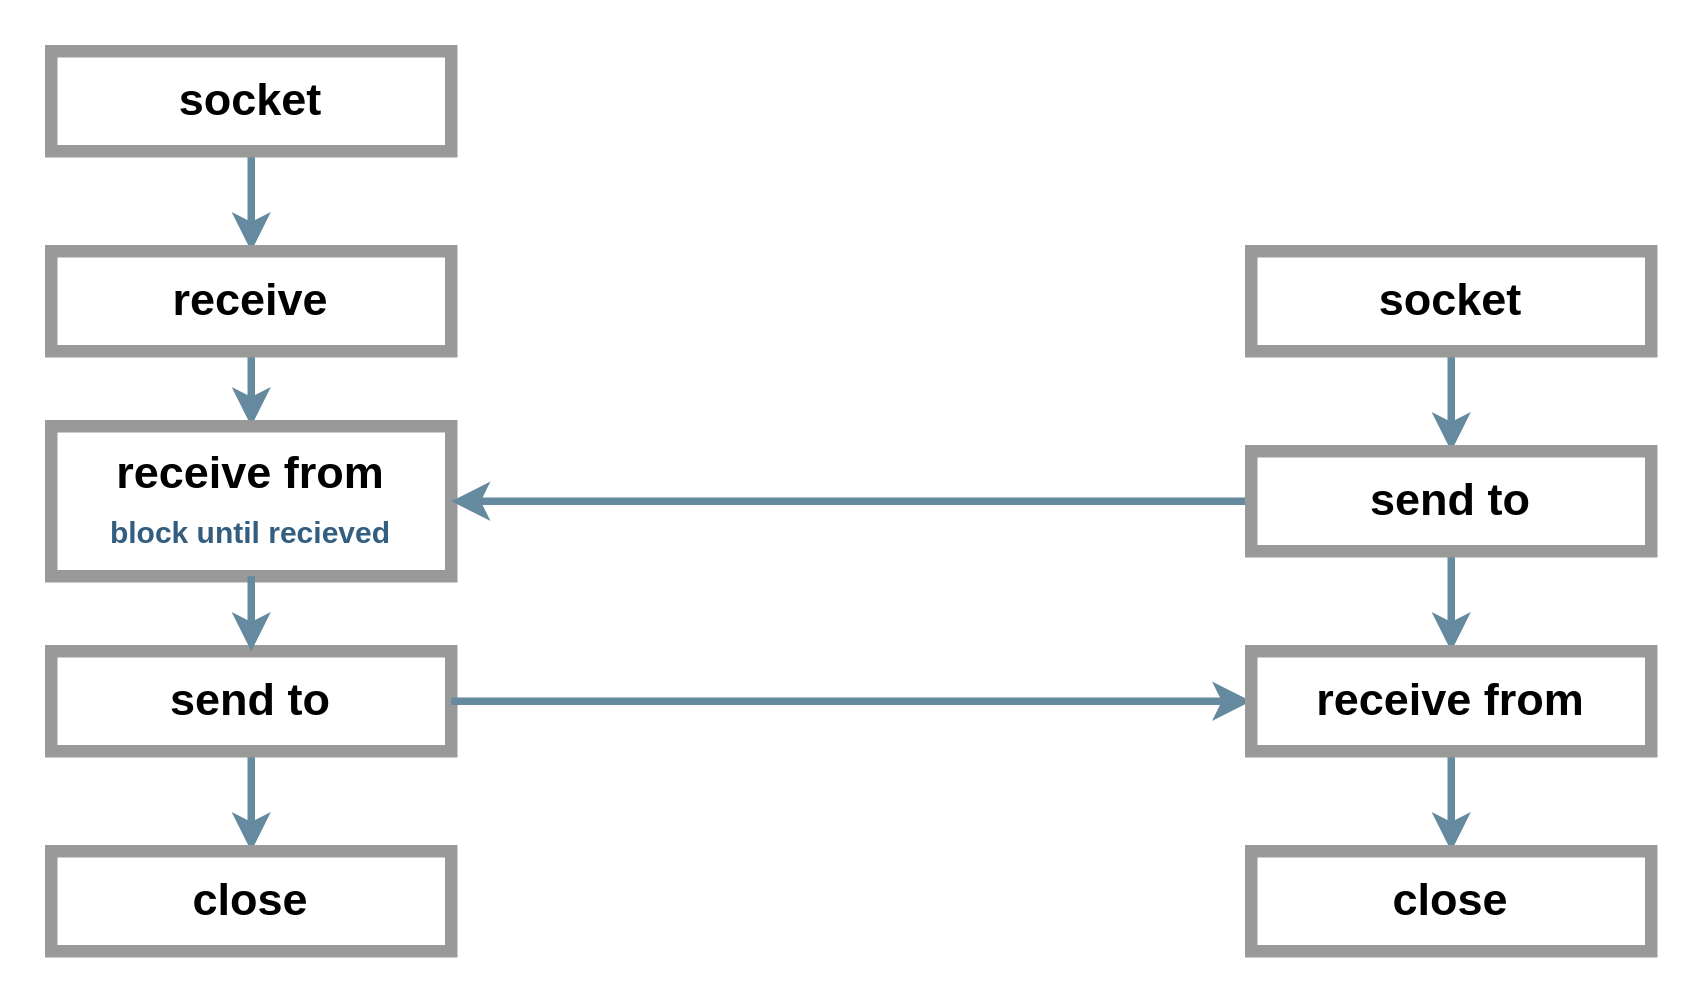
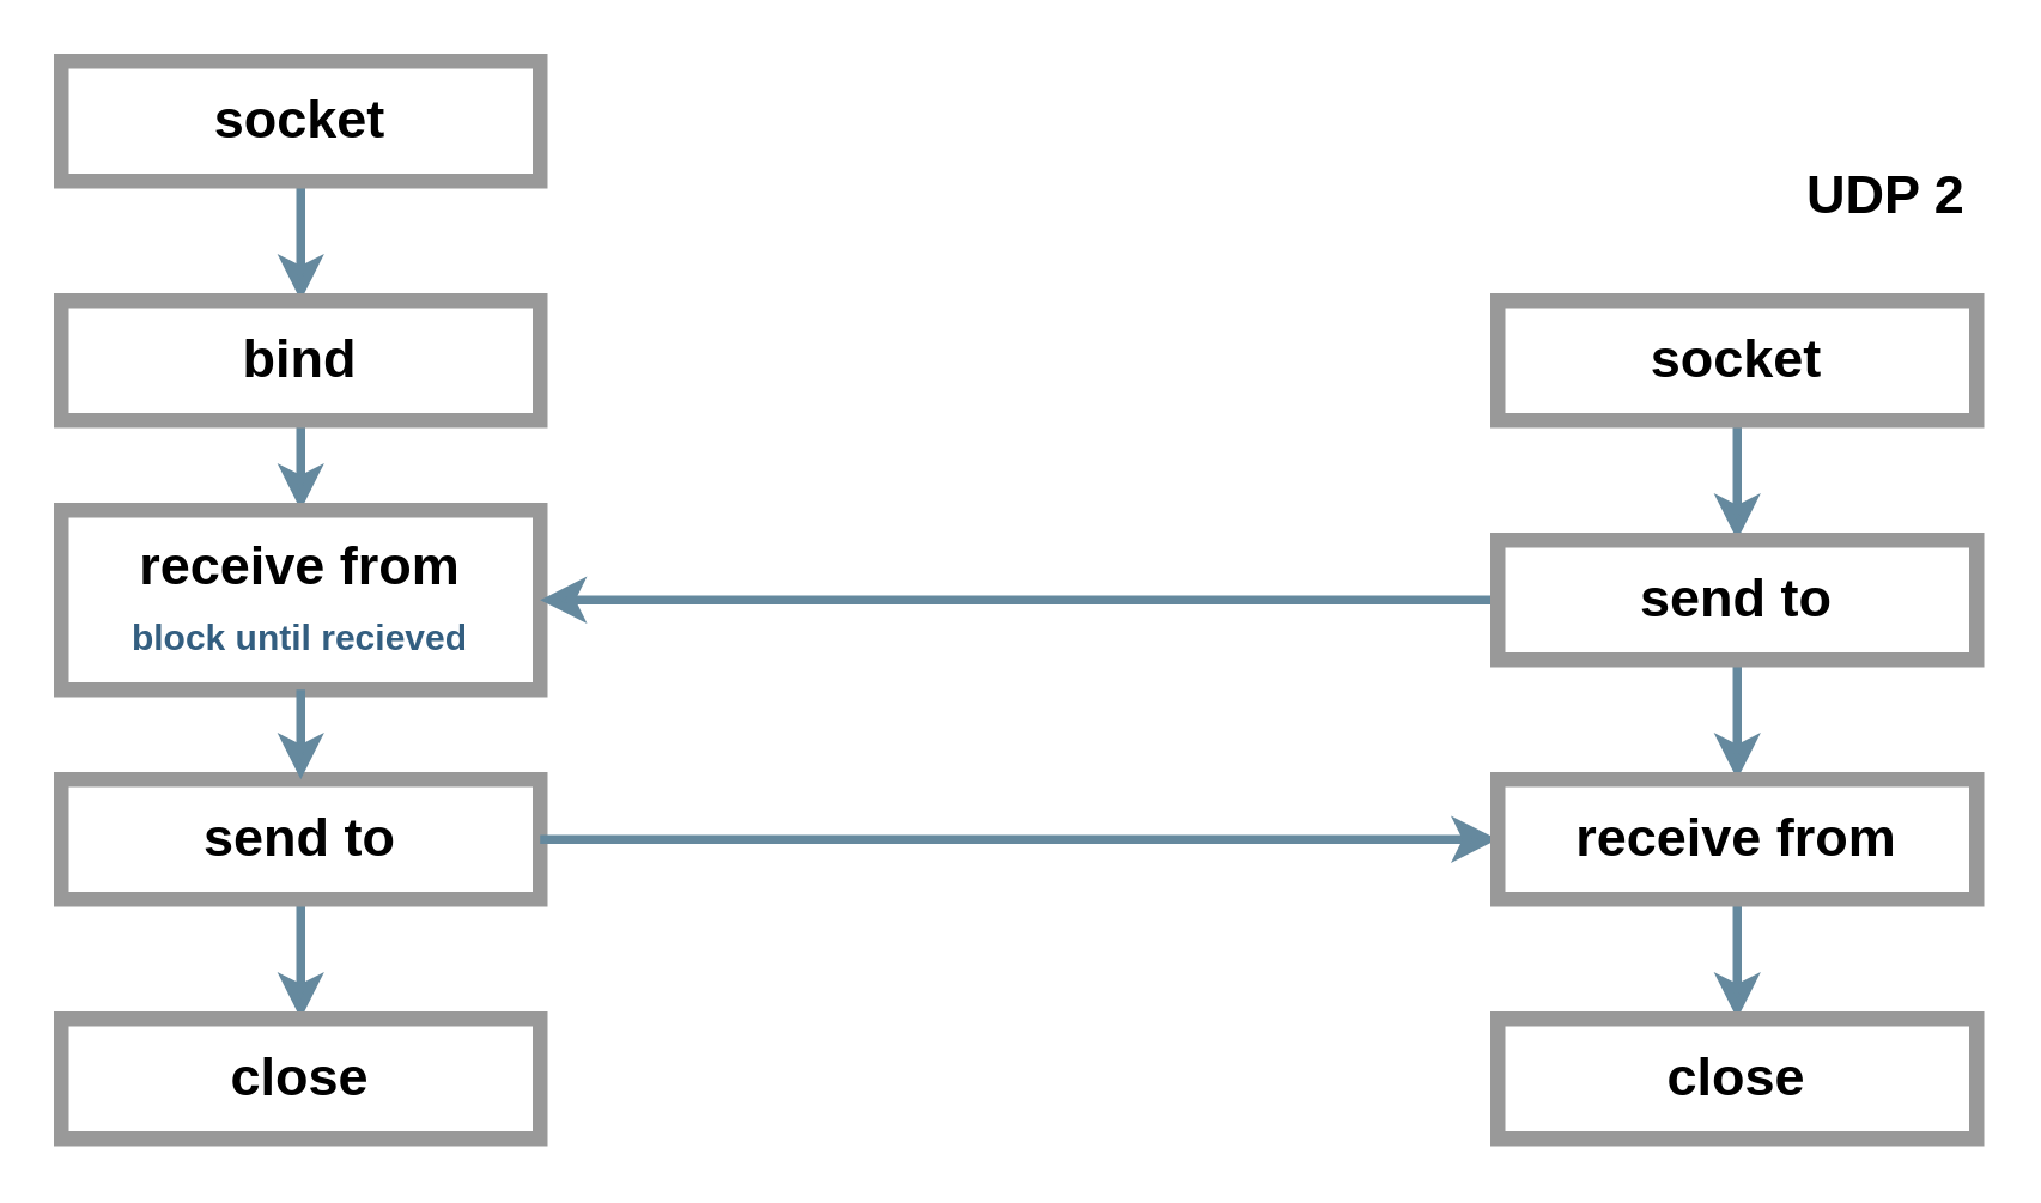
  <mxCell id="0" />
  <mxCell id="1" parent="0" />
  <mxCell id="2" style="edgeStyle=none;html=1;exitX=0.5;exitY=1;exitDx=0;exitDy=0;entryX=0.5;entryY=0;entryDx=0;entryDy=0;fontSize=12;fontColor=#335E80;strokeColor=#65899E;strokeWidth=3;" edge="1" parent="1" source="3" target="5"><mxGeometry relative="1" as="geometry" /></mxCell>
  <mxCell id="3" value="" style="rounded=0;whiteSpace=wrap;html=1;fillColor=none;strokeColor=#999999;strokeWidth=5;" vertex="1" parent="1"><mxGeometry x="20" y="20" width="160" height="40" as="geometry" /></mxCell>
  <mxCell id="4" value="" style="edgeStyle=none;html=1;fontSize=12;fontColor=#335E80;strokeColor=#65899E;strokeWidth=3;" edge="1" parent="1" source="5" target="12"><mxGeometry relative="1" as="geometry" /></mxCell>
  <mxCell id="5" value="" style="rounded=0;whiteSpace=wrap;html=1;fillColor=none;strokeColor=#999999;strokeWidth=5;" vertex="1" parent="1"><mxGeometry x="20" y="100" width="160" height="40" as="geometry" /></mxCell>
  <mxCell id="6" value="socket" style="text;html=1;strokeColor=none;fillColor=none;align=center;verticalAlign=middle;whiteSpace=wrap;rounded=0;fontColor=#000000;fontSize=18;fontStyle=1" vertex="1" parent="1"><mxGeometry x="20" y="25" width="160" height="30" as="geometry" /></mxCell>
- <mxCell id="7" value="receive" style="text;html=1;strokeColor=none;fillColor=none;align=center;verticalAlign=middle;whiteSpace=wrap;rounded=0;fontColor=#000000;fontSize=18;fontStyle=1" vertex="1" parent="1"><mxGeometry x="20" y="105" width="160" height="30" as="geometry" /></mxCell>
+ <mxCell id="7" value="bind" style="text;html=1;strokeColor=none;fillColor=none;align=center;verticalAlign=middle;whiteSpace=wrap;rounded=0;fontColor=#000000;fontSize=18;fontStyle=1" vertex="1" parent="1"><mxGeometry x="20" y="105" width="160" height="30" as="geometry" /></mxCell>
  <mxCell id="8" value="" style="rounded=0;whiteSpace=wrap;html=1;fillColor=none;strokeColor=#999999;strokeWidth=5;" vertex="1" parent="1"><mxGeometry x="20" y="170" width="160" height="60" as="geometry" /></mxCell>
  <mxCell id="9" style="edgeStyle=none;html=1;entryX=0.5;entryY=0;entryDx=0;entryDy=0;fontSize=12;fontColor=#335E80;strokeColor=#65899E;strokeWidth=3;" edge="1" parent="1" source="10" target="25"><mxGeometry relative="1" as="geometry" /></mxCell>
  <mxCell id="10" value="" style="rounded=0;whiteSpace=wrap;html=1;fillColor=none;strokeColor=#999999;strokeWidth=5;" vertex="1" parent="1"><mxGeometry x="20" y="260" width="160" height="40" as="geometry" /></mxCell>
  <mxCell id="11" style="edgeStyle=none;html=1;entryX=0.5;entryY=0;entryDx=0;entryDy=0;fontSize=12;fontColor=#335E80;strokeColor=#65899E;strokeWidth=3;" edge="1" parent="1" source="12" target="10"><mxGeometry relative="1" as="geometry" /></mxCell>
  <mxCell id="12" value="receive from&lt;br style=&quot;font-size: 17px&quot;&gt;&lt;font color=&quot;#335e80&quot; style=&quot;font-size: 12px&quot;&gt;block until recieved&lt;/font&gt;" style="text;html=1;strokeColor=none;fillColor=none;align=center;verticalAlign=middle;whiteSpace=wrap;rounded=0;fontColor=#000000;fontSize=18;fontStyle=1" vertex="1" parent="1"><mxGeometry x="20" y="170" width="160" height="60" as="geometry" /></mxCell>
  <mxCell id="13" style="edgeStyle=none;html=1;exitX=1;exitY=0.5;exitDx=0;exitDy=0;entryX=0;entryY=0.5;entryDx=0;entryDy=0;fontSize=12;fontColor=#335E80;strokeColor=#65899E;strokeWidth=3;" edge="1" parent="1" source="14" target="23"><mxGeometry relative="1" as="geometry" /></mxCell>
  <mxCell id="14" value="send to" style="text;html=1;strokeColor=none;fillColor=none;align=center;verticalAlign=middle;whiteSpace=wrap;rounded=0;fontColor=#000000;fontSize=18;fontStyle=1" vertex="1" parent="1"><mxGeometry x="20" y="265" width="160" height="30" as="geometry" /></mxCell>
  <mxCell id="15" style="edgeStyle=none;html=1;entryX=0.5;entryY=0;entryDx=0;entryDy=0;fontSize=12;fontColor=#335E80;strokeColor=#65899E;strokeWidth=3;" edge="1" parent="1" source="16" target="20"><mxGeometry relative="1" as="geometry" /></mxCell>
  <mxCell id="16" value="" style="rounded=0;whiteSpace=wrap;html=1;fillColor=none;strokeColor=#999999;strokeWidth=5;" vertex="1" parent="1"><mxGeometry x="500" y="100" width="160" height="40" as="geometry" /></mxCell>
  <mxCell id="17" value="socket" style="text;html=1;strokeColor=none;fillColor=none;align=center;verticalAlign=middle;whiteSpace=wrap;rounded=0;fontColor=#000000;fontSize=18;fontStyle=1" vertex="1" parent="1"><mxGeometry x="500" y="105" width="160" height="30" as="geometry" /></mxCell>
  <mxCell id="18" style="edgeStyle=none;html=1;entryX=0.5;entryY=0;entryDx=0;entryDy=0;fontSize=12;fontColor=#335E80;strokeColor=#65899E;strokeWidth=3;" edge="1" parent="1" source="20" target="23"><mxGeometry relative="1" as="geometry" /></mxCell>
  <mxCell id="19" style="edgeStyle=none;html=1;fontSize=12;fontColor=#335E80;strokeColor=#65899E;strokeWidth=3;" edge="1" parent="1" source="20" target="12"><mxGeometry relative="1" as="geometry" /></mxCell>
  <mxCell id="20" value="" style="rounded=0;whiteSpace=wrap;html=1;fillColor=none;strokeColor=#999999;strokeWidth=5;" vertex="1" parent="1"><mxGeometry x="500" y="180" width="160" height="40" as="geometry" /></mxCell>
  <mxCell id="21" value="send to" style="text;html=1;strokeColor=none;fillColor=none;align=center;verticalAlign=middle;whiteSpace=wrap;rounded=0;fontColor=#000000;fontSize=18;fontStyle=1" vertex="1" parent="1"><mxGeometry x="500" y="185" width="160" height="30" as="geometry" /></mxCell>
  <mxCell id="22" style="edgeStyle=none;html=1;entryX=0.5;entryY=0;entryDx=0;entryDy=0;fontSize=12;fontColor=#335E80;strokeColor=#65899E;strokeWidth=3;" edge="1" parent="1" source="23" target="27"><mxGeometry relative="1" as="geometry" /></mxCell>
  <mxCell id="23" value="" style="rounded=0;whiteSpace=wrap;html=1;fillColor=none;strokeColor=#999999;strokeWidth=5;" vertex="1" parent="1"><mxGeometry x="500" y="260" width="160" height="40" as="geometry" /></mxCell>
  <mxCell id="24" value="receive from" style="text;html=1;strokeColor=none;fillColor=none;align=center;verticalAlign=middle;whiteSpace=wrap;rounded=0;fontColor=#000000;fontSize=18;fontStyle=1" vertex="1" parent="1"><mxGeometry x="500" y="265" width="160" height="30" as="geometry" /></mxCell>
  <mxCell id="25" value="" style="rounded=0;whiteSpace=wrap;html=1;fillColor=none;strokeColor=#999999;strokeWidth=5;" vertex="1" parent="1"><mxGeometry x="20" y="340" width="160" height="40" as="geometry" /></mxCell>
  <mxCell id="26" value="close" style="text;html=1;strokeColor=none;fillColor=none;align=center;verticalAlign=middle;whiteSpace=wrap;rounded=0;fontColor=#000000;fontSize=18;fontStyle=1" vertex="1" parent="1"><mxGeometry x="20" y="345" width="160" height="30" as="geometry" /></mxCell>
  <mxCell id="27" value="" style="rounded=0;whiteSpace=wrap;html=1;fillColor=none;strokeColor=#999999;strokeWidth=5;" vertex="1" parent="1"><mxGeometry x="500" y="340" width="160" height="40" as="geometry" /></mxCell>
  <mxCell id="28" value="close" style="text;html=1;strokeColor=none;fillColor=none;align=center;verticalAlign=middle;whiteSpace=wrap;rounded=0;fontColor=#000000;fontSize=18;fontStyle=1" vertex="1" parent="1"><mxGeometry x="500" y="345" width="160" height="30" as="geometry" /></mxCell>
+ <mxCell id="29" value="&lt;font style=&quot;font-size: 18px&quot;&gt;&lt;b&gt;UDP 2&lt;/b&gt;&lt;/font&gt;" style="text;html=1;strokeColor=none;fillColor=none;align=center;verticalAlign=middle;whiteSpace=wrap;rounded=0;fontSize=12;fontColor=#000000;" vertex="1" parent="1"><mxGeometry x="600" y="50" width="60" height="30" as="geometry" /></mxCell>
